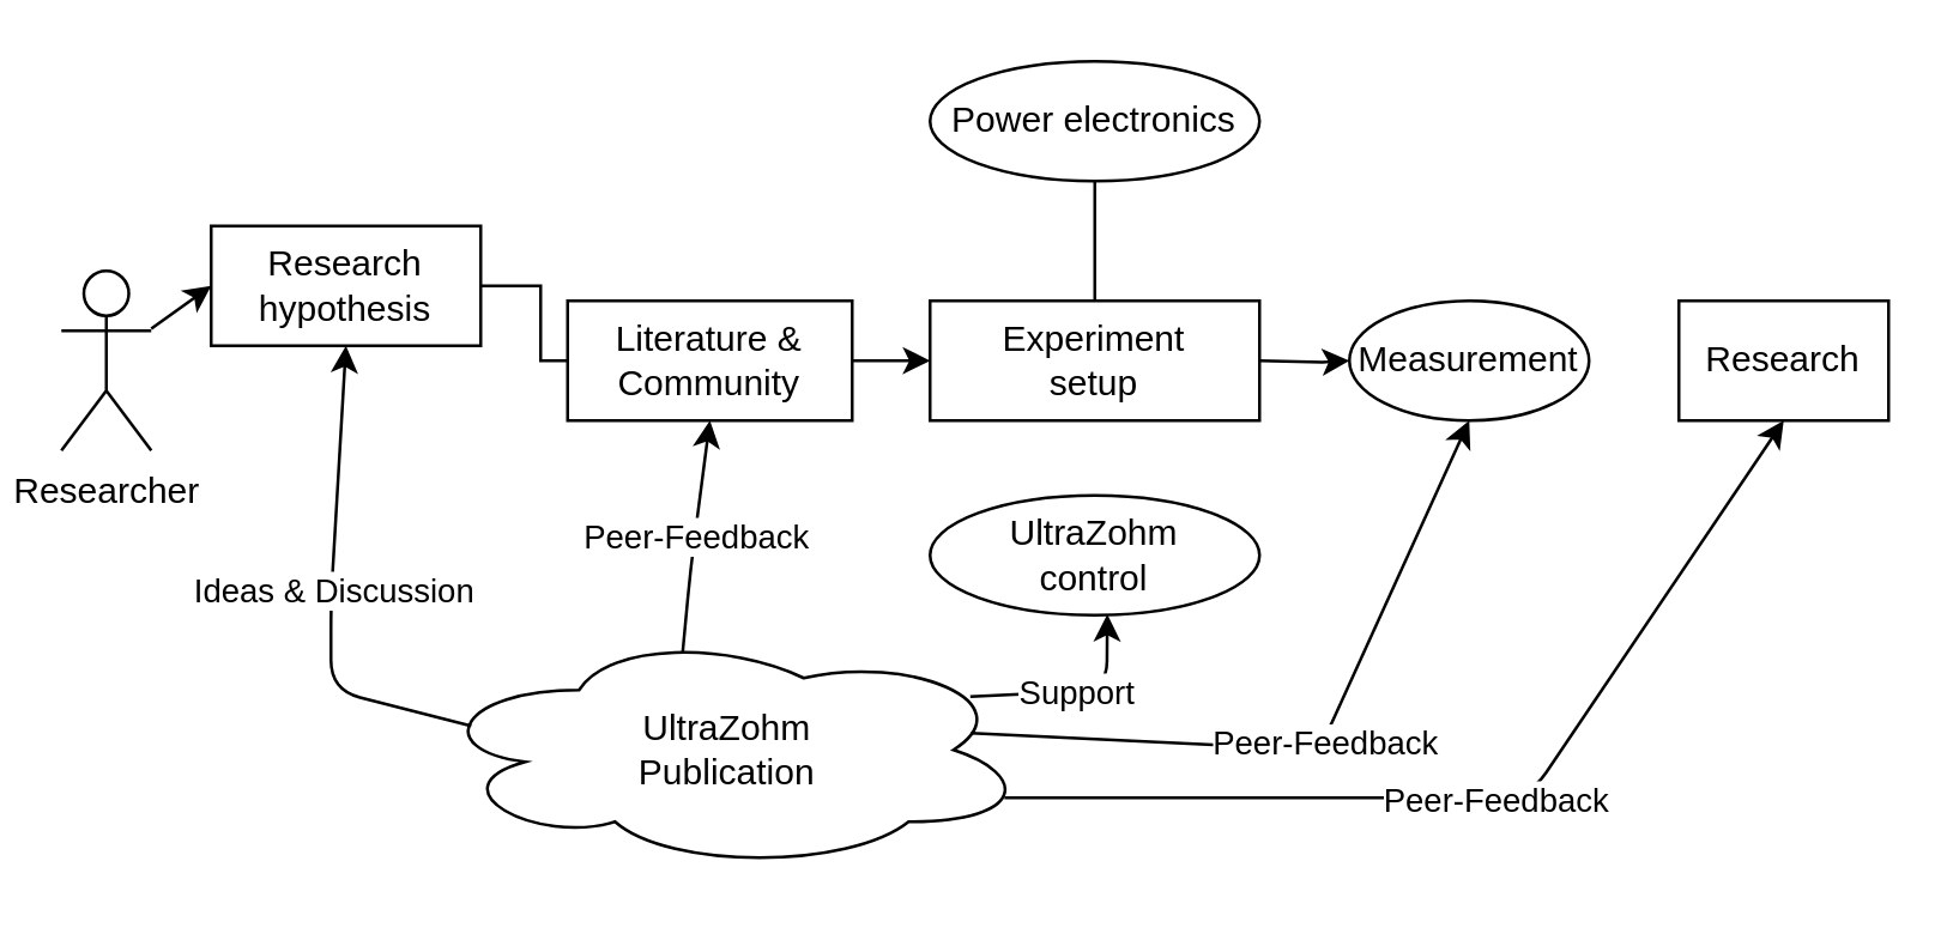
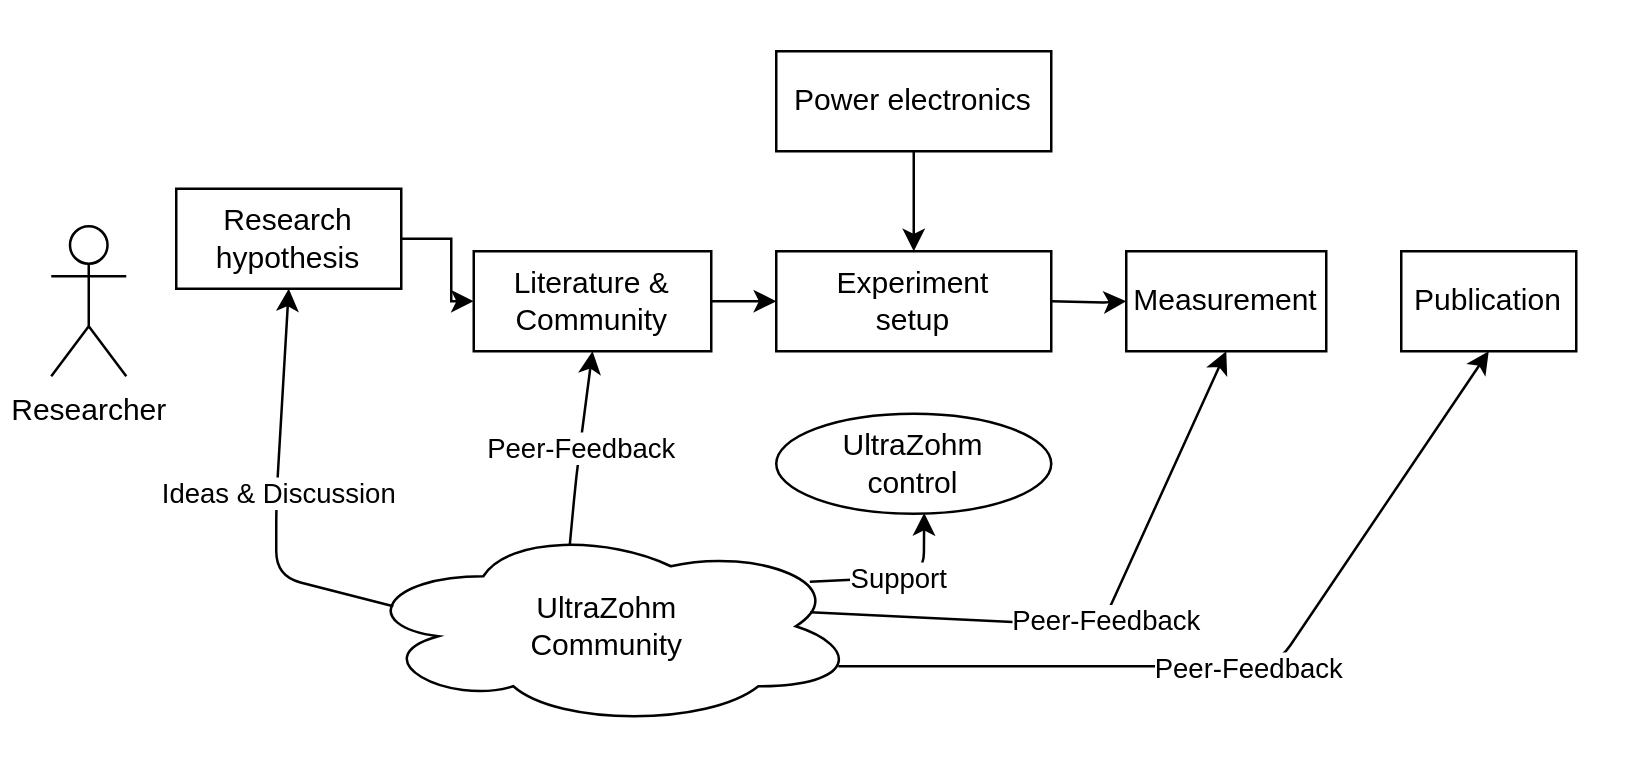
  <mxCell id="0" />
  <mxCell id="1" parent="0" />
  <mxCell id="2" value="" style="ellipse;shape=cloud;whiteSpace=wrap;html=1;" vertex="1" parent="1"><mxGeometry x="142.83" y="210" width="200" height="80" as="geometry" /></mxCell>
- <mxCell id="3" value="" style="endArrow=classic;html=1;entryX=0;entryY=0.5;entryDx=0;entryDy=0;" parent="1" target="9" edge="1" source="4"><mxGeometry width="50" height="50" relative="1" as="geometry"><mxPoint x="-20" y="230" as="sourcePoint" /><mxPoint x="140" y="230" as="targetPoint" /></mxGeometry></mxCell>
  <mxCell id="4" value="Researcher" style="shape=umlActor;verticalLabelPosition=bottom;verticalAlign=top;html=1;outlineConnect=0;" vertex="1" parent="1"><mxGeometry x="20" y="90" width="30" height="60" as="geometry" /></mxCell>
- <mxCell id="5" value="&lt;div&gt;UltraZohm&lt;/div&gt;&lt;div&gt;Publication&lt;br&gt;&lt;/div&gt;" style="text;html=1;strokeColor=none;fillColor=none;align=center;verticalAlign=middle;whiteSpace=wrap;rounded=0;" vertex="1" parent="1"><mxGeometry x="205.33" y="230" width="75" height="40" as="geometry" /></mxCell>
- <mxCell id="6" value="Measurement" style="ellipse;whiteSpace=wrap;html=1;" vertex="1" parent="1"><mxGeometry x="450" y="100" width="80" height="40" as="geometry" /></mxCell>
+ <mxCell id="5" value="&lt;div&gt;UltraZohm&lt;/div&gt;&lt;div&gt;Community&lt;br&gt;&lt;/div&gt;" style="text;html=1;strokeColor=none;fillColor=none;align=center;verticalAlign=middle;whiteSpace=wrap;rounded=0;" vertex="1" parent="1"><mxGeometry x="205.33" y="230" width="75" height="40" as="geometry" /></mxCell>
+ <mxCell id="6" value="Measurement" style="rounded=0;whiteSpace=wrap;html=1;" vertex="1" parent="1"><mxGeometry x="450" y="100" width="80" height="40" as="geometry" /></mxCell>
  <mxCell id="7" value="" style="edgeStyle=orthogonalEdgeStyle;rounded=0;orthogonalLoop=1;jettySize=auto;html=1;" edge="1" parent="1" target="6"><mxGeometry relative="1" as="geometry"><mxPoint x="420" y="120.029" as="sourcePoint" /></mxGeometry></mxCell>
- <mxCell id="8" value="" style="edgeStyle=orthogonalEdgeStyle;rounded=0;orthogonalLoop=1;jettySize=auto;html=1;endArrow=none;" edge="1" parent="1" source="9" target="12"><mxGeometry relative="1" as="geometry" /></mxCell>
+ <mxCell id="8" value="" style="edgeStyle=orthogonalEdgeStyle;rounded=0;orthogonalLoop=1;jettySize=auto;html=1;" edge="1" parent="1" source="9" target="12"><mxGeometry relative="1" as="geometry" /></mxCell>
  <mxCell id="9" value="&lt;div&gt;Research&lt;/div&gt;&lt;div&gt;hypothesis&lt;br&gt;&lt;/div&gt;" style="whiteSpace=wrap;html=1;" vertex="1" parent="1"><mxGeometry x="70" y="75" width="90" height="40" as="geometry" /></mxCell>
- <mxCell id="10" value="Research" style="whiteSpace=wrap;html=1;" vertex="1" parent="1"><mxGeometry x="560" y="100" width="70" height="40" as="geometry" /></mxCell>
+ <mxCell id="10" value="Publication" style="whiteSpace=wrap;html=1;" vertex="1" parent="1"><mxGeometry x="560" y="100" width="70" height="40" as="geometry" /></mxCell>
  <mxCell id="11" value="" style="edgeStyle=orthogonalEdgeStyle;rounded=0;orthogonalLoop=1;jettySize=auto;html=1;" edge="1" parent="1" source="12"><mxGeometry relative="1" as="geometry"><mxPoint x="310" y="120.029" as="targetPoint" /></mxGeometry></mxCell>
  <mxCell id="12" value="Literature &amp;amp; Community" style="whiteSpace=wrap;html=1;" vertex="1" parent="1"><mxGeometry x="189" y="100" width="95" height="40" as="geometry" /></mxCell>
  <mxCell id="13" value="" style="endArrow=classic;html=1;exitX=0.07;exitY=0.4;exitDx=0;exitDy=0;exitPerimeter=0;entryX=0.5;entryY=1;entryDx=0;entryDy=0;" edge="1" parent="1" source="2" target="9"><mxGeometry relative="1" as="geometry"><mxPoint x="112.83" y="380" as="sourcePoint" /><mxPoint x="47.83" y="320" as="targetPoint" /><Array as="points"><mxPoint x="110" y="230" /><mxPoint x="110" y="200" /></Array></mxGeometry></mxCell>
  <mxCell id="14" value="Ideas &amp;amp; Discussion" style="edgeLabel;resizable=0;html=1;align=center;verticalAlign=middle;" connectable="0" vertex="1" parent="13"><mxGeometry relative="1" as="geometry" /></mxCell>
  <mxCell id="15" value="" style="endArrow=classic;html=1;exitX=0.903;exitY=0.277;exitDx=0;exitDy=0;exitPerimeter=0;entryX=0.538;entryY=0.993;entryDx=0;entryDy=0;entryPerimeter=0;" edge="1" parent="1" source="2" target="23"><mxGeometry relative="1" as="geometry"><mxPoint x="142.83" y="380" as="sourcePoint" /><mxPoint x="302.45" y="321.2" as="targetPoint" /><Array as="points"><mxPoint x="369" y="230" /></Array></mxGeometry></mxCell>
  <mxCell id="16" value="Support" style="edgeLabel;resizable=0;html=1;align=center;verticalAlign=middle;" connectable="0" vertex="1" parent="15"><mxGeometry relative="1" as="geometry" /></mxCell>
  <mxCell id="17" value="" style="endArrow=classic;html=1;entryX=0.5;entryY=1;entryDx=0;entryDy=0;exitX=0.423;exitY=0.091;exitDx=0;exitDy=0;exitPerimeter=0;" edge="1" parent="1" source="2" target="12"><mxGeometry relative="1" as="geometry"><mxPoint x="307.63" y="290" as="sourcePoint" /><mxPoint x="169.33" y="320" as="targetPoint" /><Array as="points"><mxPoint x="230" y="190" /></Array></mxGeometry></mxCell>
  <mxCell id="18" value="Peer-Feedback" style="edgeLabel;resizable=0;html=1;align=center;verticalAlign=middle;" connectable="0" vertex="1" parent="17"><mxGeometry relative="1" as="geometry" /></mxCell>
  <mxCell id="19" value="" style="endArrow=classic;html=1;exitX=0.96;exitY=0.7;exitDx=0;exitDy=0;exitPerimeter=0;entryX=0.5;entryY=1;entryDx=0;entryDy=0;" edge="1" parent="1" source="2" target="10"><mxGeometry relative="1" as="geometry"><mxPoint x="251.63" y="296.4" as="sourcePoint" /><mxPoint x="422.83" y="320" as="targetPoint" /><Array as="points"><mxPoint x="510" y="266" /></Array></mxGeometry></mxCell>
  <mxCell id="20" value="Peer-Feedback" style="edgeLabel;resizable=0;html=1;align=center;verticalAlign=middle;" connectable="0" vertex="1" parent="19"><mxGeometry relative="1" as="geometry" /></mxCell>
  <mxCell id="21" value="" style="endArrow=classic;html=1;exitX=0.904;exitY=0.43;exitDx=0;exitDy=0;exitPerimeter=0;entryX=0.5;entryY=1;entryDx=0;entryDy=0;" edge="1" parent="1" source="2" target="6"><mxGeometry relative="1" as="geometry"><mxPoint x="344.83" y="276" as="sourcePoint" /><mxPoint x="530" y="317.2" as="targetPoint" /><Array as="points"><mxPoint x="440" y="250" /></Array></mxGeometry></mxCell>
  <mxCell id="22" value="Peer-Feedback" style="edgeLabel;resizable=0;html=1;align=center;verticalAlign=middle;" connectable="0" vertex="1" parent="21"><mxGeometry relative="1" as="geometry" /></mxCell>
  <mxCell id="23" value="&lt;div&gt;UltraZohm&lt;/div&gt;&lt;div&gt;control&lt;br&gt;&lt;/div&gt;" style="ellipse;whiteSpace=wrap;html=1;" vertex="1" parent="1"><mxGeometry x="310" y="165" width="110" height="40" as="geometry" /></mxCell>
  <mxCell id="24" value="&lt;div&gt;Experiment&lt;/div&gt;&lt;div&gt; setup&lt;/div&gt;" style="whiteSpace=wrap;html=1;" vertex="1" parent="1"><mxGeometry x="310" y="100" width="110" height="40" as="geometry" /></mxCell>
- <mxCell id="25" style="edgeStyle=orthogonalEdgeStyle;rounded=0;orthogonalLoop=1;jettySize=auto;html=1;exitX=0.5;exitY=1;exitDx=0;exitDy=0;endArrow=none;" edge="1" parent="1" source="26" target="24"><mxGeometry relative="1" as="geometry" /></mxCell>
- <mxCell id="26" value="Power electronics" style="ellipse;whiteSpace=wrap;html=1;" vertex="1" parent="1"><mxGeometry x="310" y="20" width="110" height="40" as="geometry" /></mxCell>
+ <mxCell id="25" style="edgeStyle=orthogonalEdgeStyle;rounded=0;orthogonalLoop=1;jettySize=auto;html=1;exitX=0.5;exitY=1;exitDx=0;exitDy=0;" edge="1" parent="1" source="26" target="24"><mxGeometry relative="1" as="geometry" /></mxCell>
+ <mxCell id="26" value="Power electronics" style="whiteSpace=wrap;html=1;" vertex="1" parent="1"><mxGeometry x="310" y="20" width="110" height="40" as="geometry" /></mxCell>
